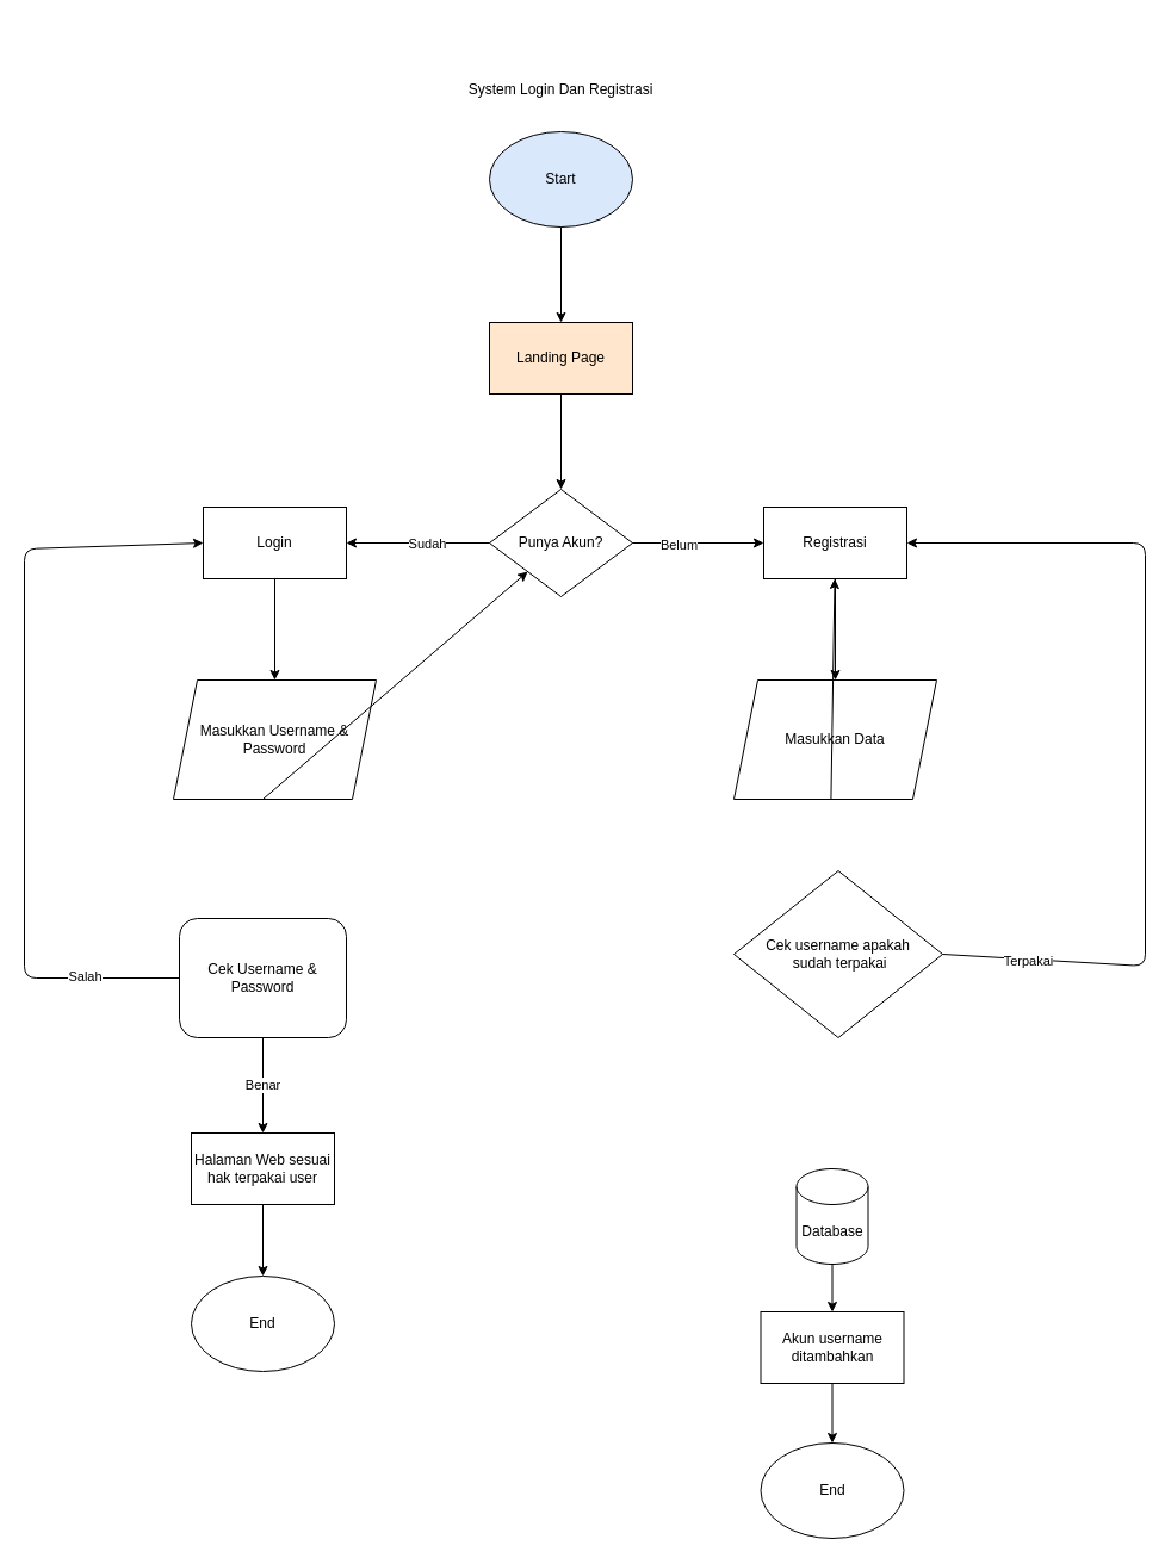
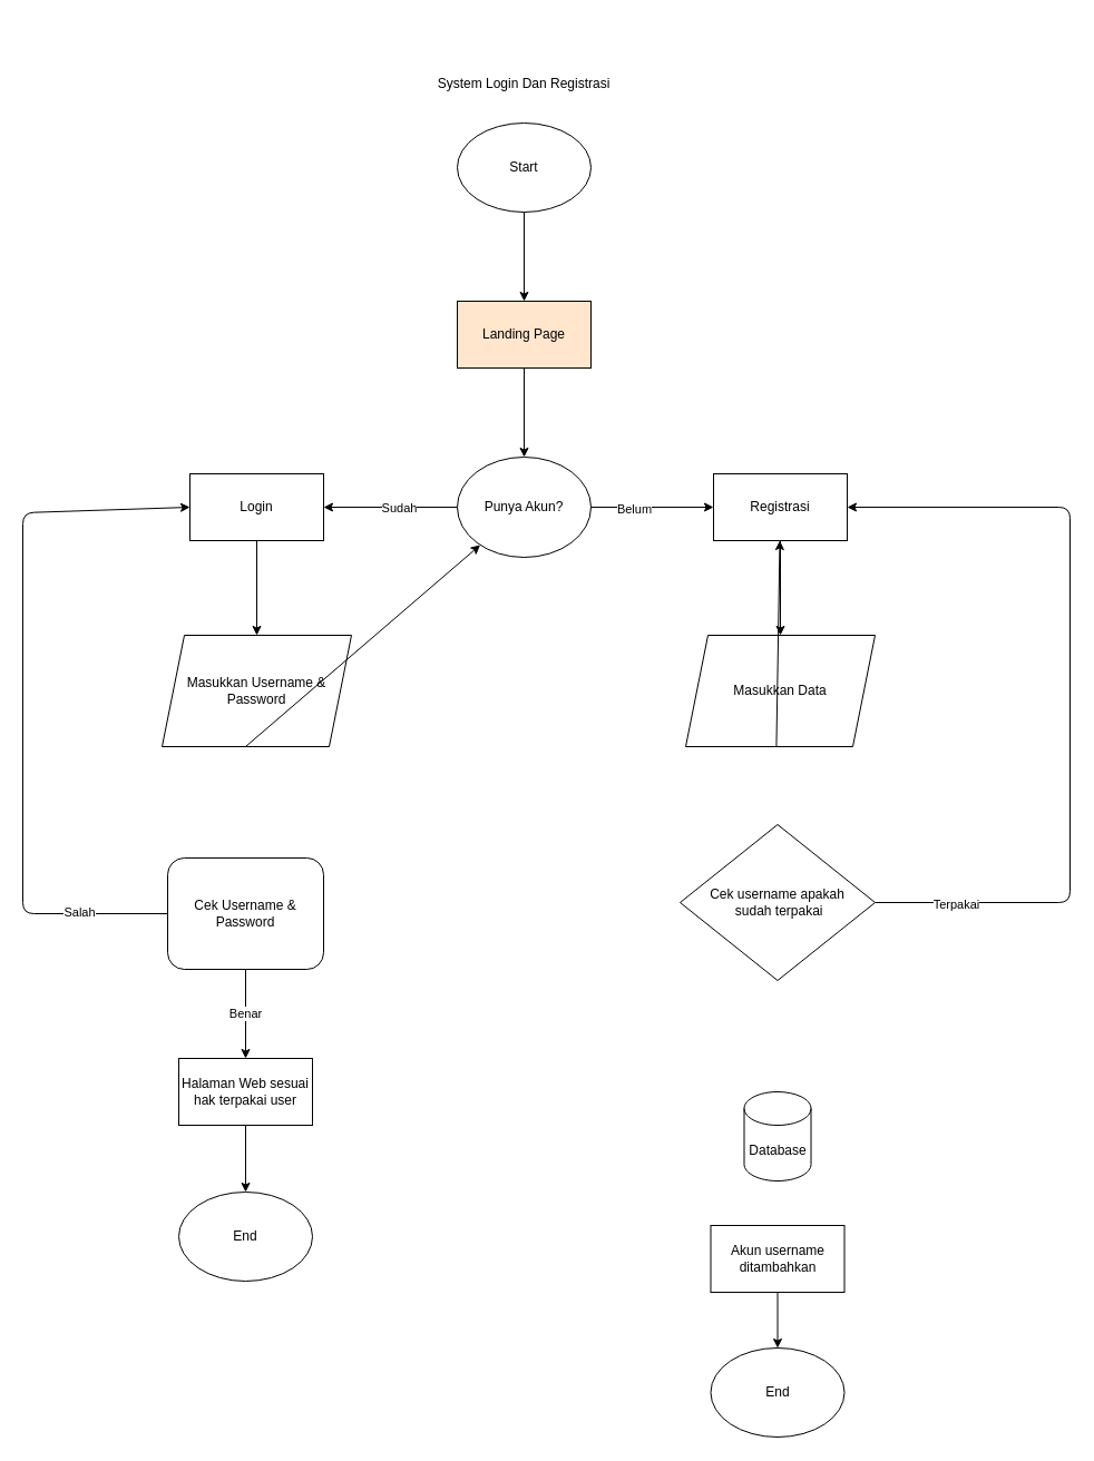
  <mxCell id="0" />
  <mxCell id="1" parent="0" />
- <mxCell id="2" value="Start" style="ellipse;whiteSpace=wrap;html=1;fillColor=#dae8fc;" parent="1" vertex="1"><mxGeometry x="410" y="110" width="120" height="80" as="geometry" /></mxCell>
- <mxCell id="3" value="Punya Akun?" style="rhombus;whiteSpace=wrap;html=1;" parent="1" vertex="1"><mxGeometry x="410" y="410" width="120" height="90" as="geometry" /></mxCell>
+ <mxCell id="2" value="Start" style="ellipse;whiteSpace=wrap;html=1;" parent="1" vertex="1"><mxGeometry x="410" y="110" width="120" height="80" as="geometry" /></mxCell>
+ <mxCell id="3" value="Punya Akun?" style="ellipse;whiteSpace=wrap;html=1;" parent="1" vertex="1"><mxGeometry x="410" y="410" width="120" height="90" as="geometry" /></mxCell>
  <mxCell id="4" value="Masukkan Username &amp;amp; Password" style="shape=parallelogram;perimeter=parallelogramPerimeter;whiteSpace=wrap;html=1;fixedSize=1;" parent="1" vertex="1"><mxGeometry x="145" y="570" width="170" height="100" as="geometry" /></mxCell>
  <mxCell id="5" value="Cek Username &amp;amp; Password" style="whiteSpace=wrap;html=1;rounded=1;" parent="1" vertex="1"><mxGeometry x="150" y="770" width="140" height="100" as="geometry" /></mxCell>
  <mxCell id="6" value="" style="endArrow=classic;html=1;entryX=1;entryY=0.5;entryDx=0;entryDy=0;exitX=0;exitY=0.5;exitDx=0;exitDy=0;" parent="1" source="3" edge="1"><mxGeometry width="50" height="50" relative="1" as="geometry"><mxPoint x="330" y="770" as="sourcePoint" /><mxPoint x="290" y="455" as="targetPoint" /></mxGeometry></mxCell>
  <mxCell id="7" value="Sudah" style="edgeLabel;html=1;align=center;verticalAlign=middle;resizable=0;points=[];" parent="6" vertex="1" connectable="0"><mxGeometry x="-0.125" relative="1" as="geometry"><mxPoint as="offset" /></mxGeometry></mxCell>
  <mxCell id="8" value="" style="endArrow=classic;html=1;exitX=0.5;exitY=1;exitDx=0;exitDy=0;entryX=0.5;entryY=0;entryDx=0;entryDy=0;" parent="1" target="4" edge="1"><mxGeometry width="50" height="50" relative="1" as="geometry"><mxPoint x="230" y="485" as="sourcePoint" /><mxPoint x="240" y="550" as="targetPoint" /></mxGeometry></mxCell>
  <mxCell id="9" value="" style="endArrow=classic;html=1;exitX=0.441;exitY=1;exitDx=0;exitDy=0;exitPerimeter=0;" parent="1" source="4" target="3" edge="1"><mxGeometry width="50" height="50" relative="1" as="geometry"><mxPoint x="330" y="770" as="sourcePoint" /><mxPoint x="220" y="760" as="targetPoint" /></mxGeometry></mxCell>
  <mxCell id="10" value="Benar" style="endArrow=classic;html=1;exitX=0.5;exitY=1;exitDx=0;exitDy=0;entryX=0.5;entryY=0;entryDx=0;entryDy=0;" parent="1" source="5" edge="1"><mxGeometry width="50" height="50" relative="1" as="geometry"><mxPoint x="330" y="970" as="sourcePoint" /><mxPoint x="220" y="950" as="targetPoint" /></mxGeometry></mxCell>
  <mxCell id="11" value="" style="endArrow=classic;html=1;exitX=0;exitY=0.5;exitDx=0;exitDy=0;entryX=0;entryY=0.5;entryDx=0;entryDy=0;" parent="1" source="5" edge="1"><mxGeometry width="50" height="50" relative="1" as="geometry"><mxPoint x="330" y="870" as="sourcePoint" /><mxPoint x="170" y="455" as="targetPoint" /><Array as="points"><mxPoint x="20" y="820" /><mxPoint x="20" y="460" /></Array></mxGeometry></mxCell>
  <mxCell id="12" value="Salah" style="edgeLabel;html=1;align=center;verticalAlign=middle;resizable=0;points=[];" parent="11" vertex="1" connectable="0"><mxGeometry x="-0.751" y="-2" relative="1" as="geometry"><mxPoint as="offset" /></mxGeometry></mxCell>
  <mxCell id="13" value="" style="endArrow=classic;html=1;exitX=1;exitY=0.5;exitDx=0;exitDy=0;entryX=0;entryY=0.5;entryDx=0;entryDy=0;" parent="1" source="3" edge="1"><mxGeometry width="50" height="50" relative="1" as="geometry"><mxPoint x="530" y="480" as="sourcePoint" /><mxPoint x="640" y="455" as="targetPoint" /></mxGeometry></mxCell>
  <mxCell id="14" value="Belum" style="edgeLabel;html=1;align=center;verticalAlign=middle;resizable=0;points=[];" parent="13" vertex="1" connectable="0"><mxGeometry x="-0.302" y="-1" relative="1" as="geometry"><mxPoint as="offset" /></mxGeometry></mxCell>
  <mxCell id="15" value="Masukkan Data" style="shape=parallelogram;perimeter=parallelogramPerimeter;whiteSpace=wrap;html=1;fixedSize=1;" parent="1" vertex="1"><mxGeometry x="615" y="570" width="170" height="100" as="geometry" /></mxCell>
- <mxCell id="16" value="Cek username apakah&lt;br&gt;&amp;nbsp;sudah terpakai" style="rhombus;whiteSpace=wrap;html=1;" parent="1" vertex="1"><mxGeometry x="615" y="730" width="175" height="140" as="geometry" /></mxCell>
+ <mxCell id="16" value="Cek username apakah&lt;br&gt;&amp;nbsp;sudah terpakai" style="rhombus;whiteSpace=wrap;html=1;" parent="1" vertex="1"><mxGeometry x="610" y="740" width="175" height="140" as="geometry" /></mxCell>
  <mxCell id="17" value="" style="endArrow=classic;html=1;entryX=0.5;entryY=0;entryDx=0;entryDy=0;exitX=0.5;exitY=1;exitDx=0;exitDy=0;" parent="1" target="15" edge="1"><mxGeometry width="50" height="50" relative="1" as="geometry"><mxPoint x="700" y="485" as="sourcePoint" /><mxPoint x="660" y="490" as="targetPoint" /></mxGeometry></mxCell>
  <mxCell id="18" value="" style="endArrow=classic;html=1;exitX=0.479;exitY=0.999;exitDx=0;exitDy=0;exitPerimeter=0;" parent="1" source="15" target="27" edge="1"><mxGeometry width="50" height="50" relative="1" as="geometry"><mxPoint x="610" y="760" as="sourcePoint" /><mxPoint x="660" y="710" as="targetPoint" /></mxGeometry></mxCell>
  <mxCell id="19" value="" style="endArrow=classic;html=1;entryX=1;entryY=0.5;entryDx=0;entryDy=0;exitX=1;exitY=0.5;exitDx=0;exitDy=0;" parent="1" source="16" edge="1"><mxGeometry width="50" height="50" relative="1" as="geometry"><mxPoint x="790" y="810" as="sourcePoint" /><mxPoint x="760" y="455" as="targetPoint" /><Array as="points"><mxPoint x="960" y="810" /><mxPoint x="960" y="455" /></Array></mxGeometry></mxCell>
  <mxCell id="20" value="Terpakai" style="edgeLabel;html=1;align=center;verticalAlign=middle;resizable=0;points=[];" parent="19" vertex="1" connectable="0"><mxGeometry x="-0.802" y="-1" relative="1" as="geometry"><mxPoint as="offset" /></mxGeometry></mxCell>
  <mxCell id="21" value="" style="endArrow=classic;html=1;exitX=0.5;exitY=1;exitDx=0;exitDy=0;" parent="1" source="2" edge="1"><mxGeometry width="50" height="50" relative="1" as="geometry"><mxPoint x="350" y="350" as="sourcePoint" /><mxPoint x="470" y="270" as="targetPoint" /></mxGeometry></mxCell>
  <mxCell id="22" value="" style="endArrow=classic;html=1;entryX=0.5;entryY=0;entryDx=0;entryDy=0;exitX=0.5;exitY=1;exitDx=0;exitDy=0;" parent="1" target="3" edge="1"><mxGeometry width="50" height="50" relative="1" as="geometry"><mxPoint x="470" y="330" as="sourcePoint" /><mxPoint x="400" y="300" as="targetPoint" /></mxGeometry></mxCell>
  <mxCell id="23" value="System Login Dan Registrasi" style="text;html=1;strokeColor=none;fillColor=none;align=center;verticalAlign=middle;whiteSpace=wrap;rounded=0;" parent="1" vertex="1"><mxGeometry x="377" y="20" width="186" height="109" as="geometry" /></mxCell>
  <mxCell id="24" value="Landing Page" style="rounded=0;whiteSpace=wrap;html=1;fillColor=#ffe6cc;" parent="1" vertex="1"><mxGeometry x="410" y="270" width="120" height="60" as="geometry" /></mxCell>
  <mxCell id="25" value="Login" style="rounded=0;whiteSpace=wrap;html=1;" parent="1" vertex="1"><mxGeometry x="170" y="425" width="120" height="60" as="geometry" /></mxCell>
  <mxCell id="26" value="&lt;span&gt;Halaman Web sesuai hak terpakai user&lt;/span&gt;" style="rounded=0;whiteSpace=wrap;html=1;" parent="1" vertex="1"><mxGeometry x="160" y="950" width="120" height="60" as="geometry" /></mxCell>
  <mxCell id="27" value="Registrasi" style="rounded=0;whiteSpace=wrap;html=1;" parent="1" vertex="1"><mxGeometry x="640" y="425" width="120" height="60" as="geometry" /></mxCell>
  <mxCell id="28" value="Akun username ditambahkan" style="rounded=0;whiteSpace=wrap;html=1;" parent="1" vertex="1"><mxGeometry x="637.5" y="1100" width="120" height="60" as="geometry" /></mxCell>
  <mxCell id="29" value="End" style="ellipse;whiteSpace=wrap;html=1;" parent="1" vertex="1"><mxGeometry x="160" y="1070" width="120" height="80" as="geometry" /></mxCell>
  <mxCell id="30" value="" style="endArrow=classic;html=1;exitX=0.5;exitY=1;exitDx=0;exitDy=0;entryX=0.5;entryY=0;entryDx=0;entryDy=0;" parent="1" source="26" target="29" edge="1"><mxGeometry width="50" height="50" relative="1" as="geometry"><mxPoint x="510" y="1110" as="sourcePoint" /><mxPoint x="560" y="1060" as="targetPoint" /></mxGeometry></mxCell>
  <mxCell id="31" value="End" style="ellipse;whiteSpace=wrap;html=1;" parent="1" vertex="1"><mxGeometry x="637.5" y="1210" width="120" height="80" as="geometry" /></mxCell>
  <mxCell id="32" value="" style="endArrow=classic;html=1;exitX=0.5;exitY=1;exitDx=0;exitDy=0;entryX=0.5;entryY=0;entryDx=0;entryDy=0;" parent="1" source="28" target="31" edge="1"><mxGeometry width="50" height="50" relative="1" as="geometry"><mxPoint x="510" y="970" as="sourcePoint" /><mxPoint x="698" y="1090" as="targetPoint" /></mxGeometry></mxCell>
  <mxCell id="33" value="Database" style="shape=cylinder3;whiteSpace=wrap;html=1;boundedLbl=1;backgroundOutline=1;size=15;" vertex="1" parent="1"><mxGeometry x="667.5" y="980" width="60" height="80" as="geometry" /></mxCell>
- <mxCell id="34" value="" style="endArrow=classic;html=1;exitX=0.5;exitY=1;exitDx=0;exitDy=0;exitPerimeter=0;entryX=0.5;entryY=0;entryDx=0;entryDy=0;" edge="1" parent="1" source="33" target="28"><mxGeometry width="50" height="50" relative="1" as="geometry"><mxPoint x="600" y="1110" as="sourcePoint" /><mxPoint x="650" y="1060" as="targetPoint" /></mxGeometry></mxCell>
